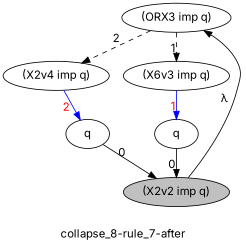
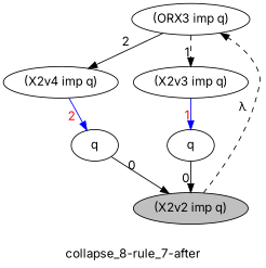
  strict digraph {
    collapsed_nodes="['184']"
    fontname=Inter
    label="collapse_8-rule_7-after"
    node [ancestor_target=False fontname=Inter formula=q hypothesis=False]
    edge [fontname=Inter xlabel=2 ancestor=False]
    n1 [formula="(ORX3 imp q)" label="(ORX3 imp q)"]
    n2 [formula="(X2v4 imp q)" label="(X2v4 imp q)"]
-   n3 [formula="(X2v3 imp q)" label="(X6v3 imp q)"]
+   n3 [formula="(X2v3 imp q)" label="(X2v3 imp q)"]
    n4 [ancestor_target=True label=q]
    n5 [ancestor_target=True label=q]
    n6 [fillcolor=grey formula="(X3v2 imp q)" label="(X2v2 imp q)" style=filled]
-   n1 -> n2 [composed=True style=dashed ancestor=""]
+   n1 -> n2 [composed=True style=solid ancestor=""]
    n1 -> n3 [composed=True style=dashed xlabel=1 ancestor=""]
    n2 -> n4 [ancestor=True color=blue fontcolor=red path=2]
    n3 -> n5 [ancestor=True color=blue fontcolor=red path=1 xlabel=1]
    n4 -> n6 [dependencies=0110000010000000000000000000000000001000000000000000010000000000000000000000010000000000000000000010000000010000000000000000000000000000000 xlabel=0]
    n5 -> n6 [dependencies=0000000010000000000000000000000000001000000000000000010000000000001000001000000000000000000001000000000000010010000000000000000000000000000 xlabel=0]
-   n6 -> n1 [dependencies=None xlabel="&#955;"]
+   n6 -> n1 [dependencies=None xlabel="&#955;" style=dashed]
  }
